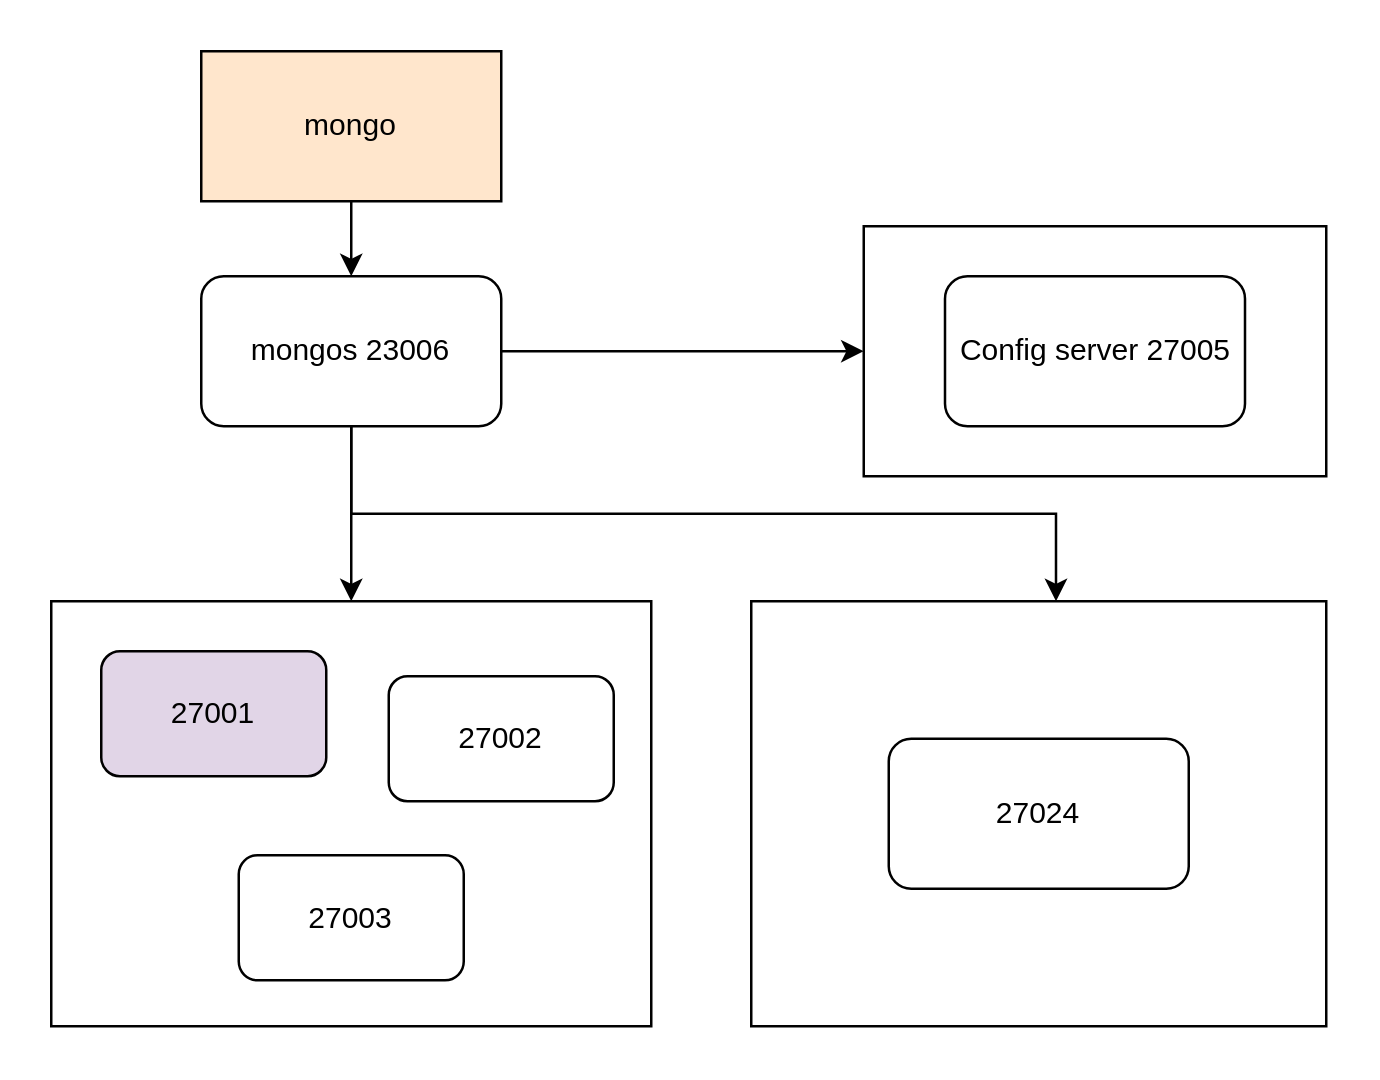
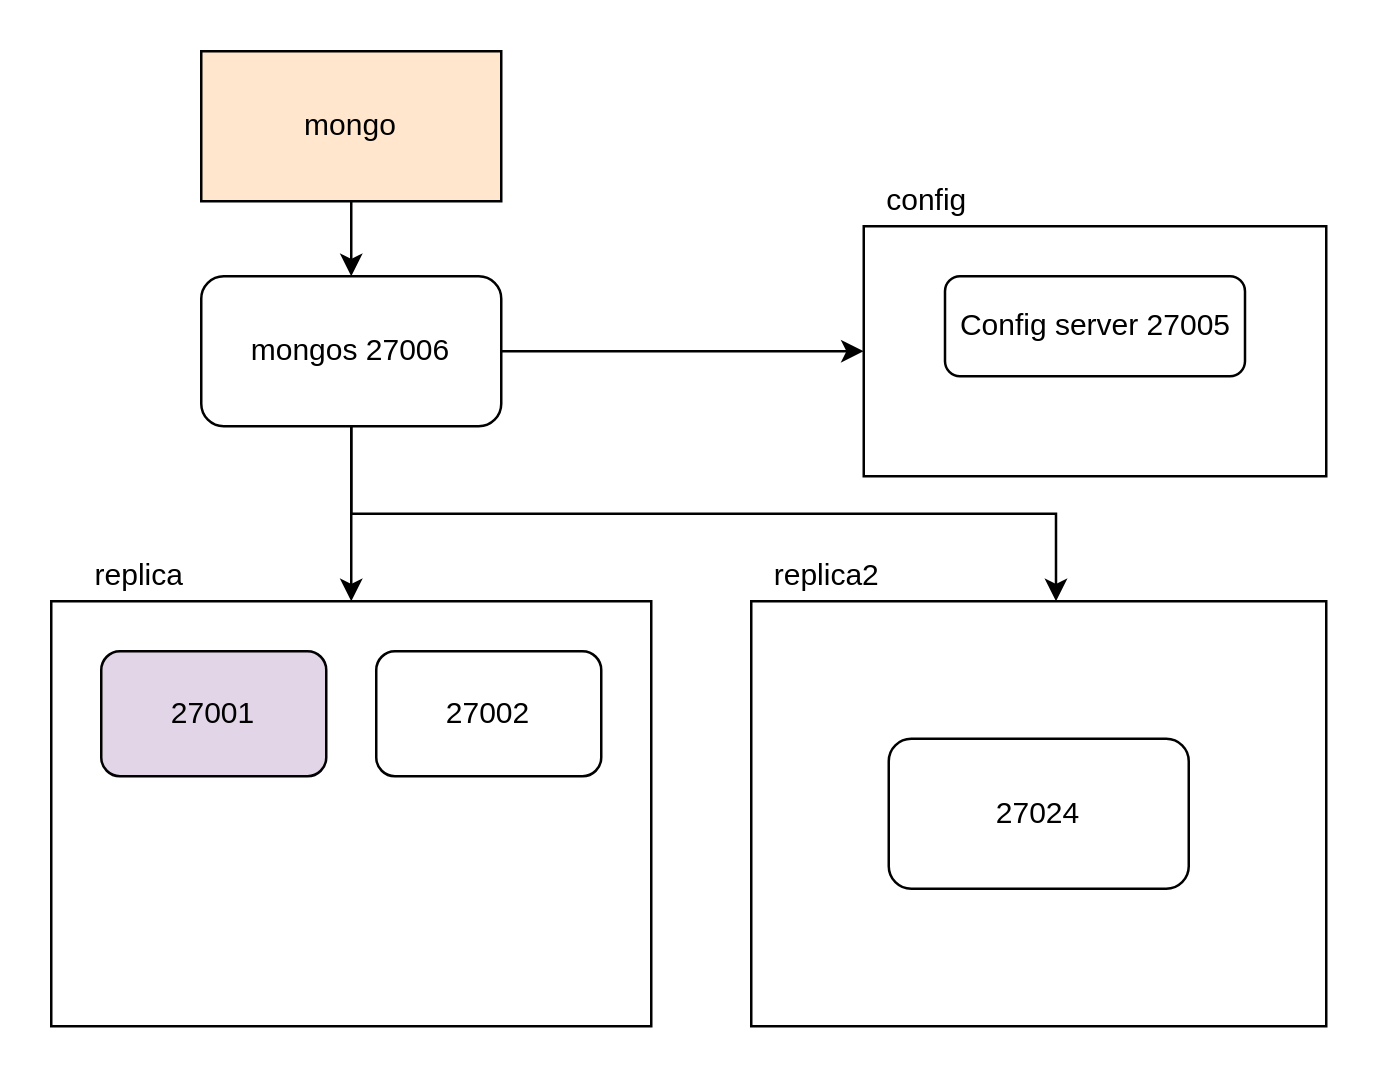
  <mxCell id="0" />
  <mxCell id="1" parent="0" />
  <mxCell id="2" value="" style="rounded=0;whiteSpace=wrap;html=1;" vertex="1" parent="1"><mxGeometry x="345" y="90" width="185" height="100" as="geometry" /></mxCell>
  <mxCell id="3" value="" style="rounded=0;whiteSpace=wrap;html=1;" vertex="1" parent="1"><mxGeometry x="20" y="240" width="240" height="170" as="geometry" /></mxCell>
  <mxCell id="4" value="27001" style="rounded=1;whiteSpace=wrap;html=1;fillColor=#e1d5e7;" vertex="1" parent="1"><mxGeometry x="40" y="260" width="90" height="50" as="geometry" /></mxCell>
- <mxCell id="5" value="27002" style="rounded=1;whiteSpace=wrap;html=1;" vertex="1" parent="1"><mxGeometry x="155" y="270" width="90" height="50" as="geometry" /></mxCell>
- <mxCell id="6" value="27003" style="rounded=1;whiteSpace=wrap;html=1;" vertex="1" parent="1"><mxGeometry x="95" y="341.61" width="90" height="50" as="geometry" /></mxCell>
+ <mxCell id="5" value="27002" style="rounded=1;whiteSpace=wrap;html=1;" vertex="1" parent="1"><mxGeometry x="150" y="260" width="90" height="50" as="geometry" /></mxCell>
+ <mxCell id="7" value="replica" style="text;html=1;align=center;verticalAlign=middle;resizable=0;points=[];autosize=1;strokeColor=none;" vertex="1" parent="1"><mxGeometry x="30" y="220" width="50" height="20" as="geometry" /></mxCell>
  <mxCell id="8" value="" style="rounded=0;whiteSpace=wrap;html=1;" vertex="1" parent="1"><mxGeometry x="300" y="240" width="230" height="170" as="geometry" /></mxCell>
  <mxCell id="9" value="27024" style="rounded=1;whiteSpace=wrap;html=1;" vertex="1" parent="1"><mxGeometry x="355" y="295" width="120" height="60" as="geometry" /></mxCell>
- <mxCell id="11" value="Config server 27005" style="rounded=1;whiteSpace=wrap;html=1;" vertex="1" parent="1"><mxGeometry x="377.5" y="110" width="120" height="60" as="geometry" /></mxCell>
- <mxCell id="13" value="mongos 23006" style="rounded=1;whiteSpace=wrap;html=1;" vertex="1" parent="1"><mxGeometry x="80" y="110" width="120" height="60" as="geometry" /></mxCell>
+ <mxCell id="10" value="replica2" style="text;html=1;align=center;verticalAlign=middle;resizable=0;points=[];autosize=1;strokeColor=none;" vertex="1" parent="1"><mxGeometry x="300" y="220" width="60" height="20" as="geometry" /></mxCell>
+ <mxCell id="11" value="Config server 27005" style="rounded=1;whiteSpace=wrap;html=1;" vertex="1" parent="1"><mxGeometry x="377.5" y="110" width="120" height="40" as="geometry" /></mxCell>
+ <mxCell id="12" value="config" style="text;html=1;align=center;verticalAlign=middle;resizable=0;points=[];autosize=1;strokeColor=none;" vertex="1" parent="1"><mxGeometry x="345" y="70" width="50" height="20" as="geometry" /></mxCell>
+ <mxCell id="13" value="mongos 27006" style="rounded=1;whiteSpace=wrap;html=1;" vertex="1" parent="1"><mxGeometry x="80" y="110" width="120" height="60" as="geometry" /></mxCell>
  <mxCell id="14" value="mongo" style="rounded=0;whiteSpace=wrap;html=1;fillColor=#ffe6cc;" vertex="1" parent="1"><mxGeometry x="80" y="20" width="120" height="60" as="geometry" /></mxCell>
  <mxCell id="15" value="" style="curved=1;endArrow=classic;html=1;rounded=0;edgeStyle=orthogonalEdgeStyle;exitX=0.5;exitY=1;exitDx=0;exitDy=0;" edge="1" parent="1" source="14"><mxGeometry width="50" height="50" relative="1" as="geometry"><mxPoint x="0" y="230" as="sourcePoint" /><mxPoint x="140" y="110" as="targetPoint" /><Array as="points"><mxPoint x="140" y="100" /><mxPoint x="140" y="100" /></Array></mxGeometry></mxCell>
  <mxCell id="16" value="" style="endArrow=classic;html=1;rounded=0;edgeStyle=orthogonalEdgeStyle;exitX=0.5;exitY=1;exitDx=0;exitDy=0;entryX=0.5;entryY=0;entryDx=0;entryDy=0;" edge="1" parent="1" source="13" target="3"><mxGeometry width="50" height="50" relative="1" as="geometry"><mxPoint x="10" y="150" as="sourcePoint" /><mxPoint x="60" y="100" as="targetPoint" /></mxGeometry></mxCell>
  <mxCell id="17" value="" style="endArrow=classic;html=1;rounded=0;edgeStyle=orthogonalEdgeStyle;exitX=0.5;exitY=1;exitDx=0;exitDy=0;entryX=0.53;entryY=0;entryDx=0;entryDy=0;entryPerimeter=0;" edge="1" parent="1" source="13" target="8"><mxGeometry width="50" height="50" relative="1" as="geometry"><mxPoint x="110" y="200" as="sourcePoint" /><mxPoint x="40" y="120" as="targetPoint" /></mxGeometry></mxCell>
  <mxCell id="18" value="" style="endArrow=classic;html=1;rounded=0;edgeStyle=orthogonalEdgeStyle;entryX=0;entryY=0.5;entryDx=0;entryDy=0;exitX=1;exitY=0.5;exitDx=0;exitDy=0;" edge="1" parent="1" source="13" target="2"><mxGeometry width="50" height="50" relative="1" as="geometry"><mxPoint x="280" y="170" as="sourcePoint" /><mxPoint x="380" y="20" as="targetPoint" /></mxGeometry></mxCell>
